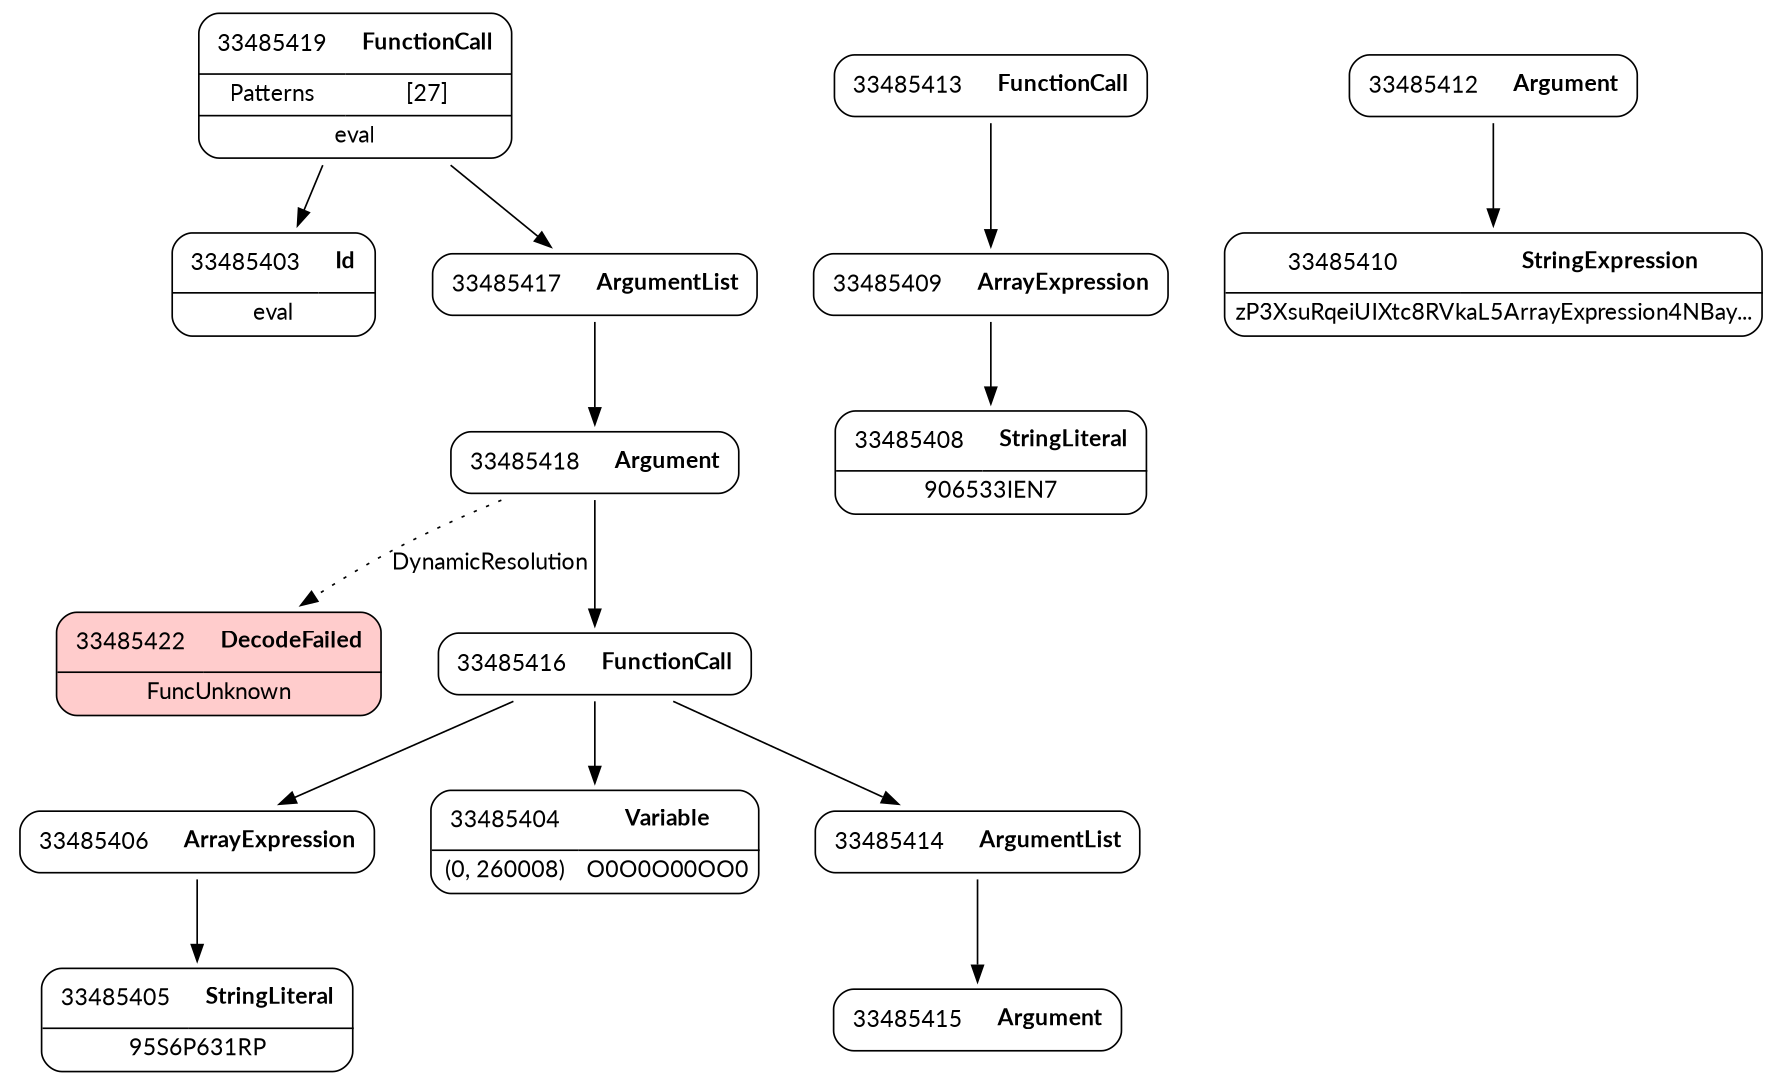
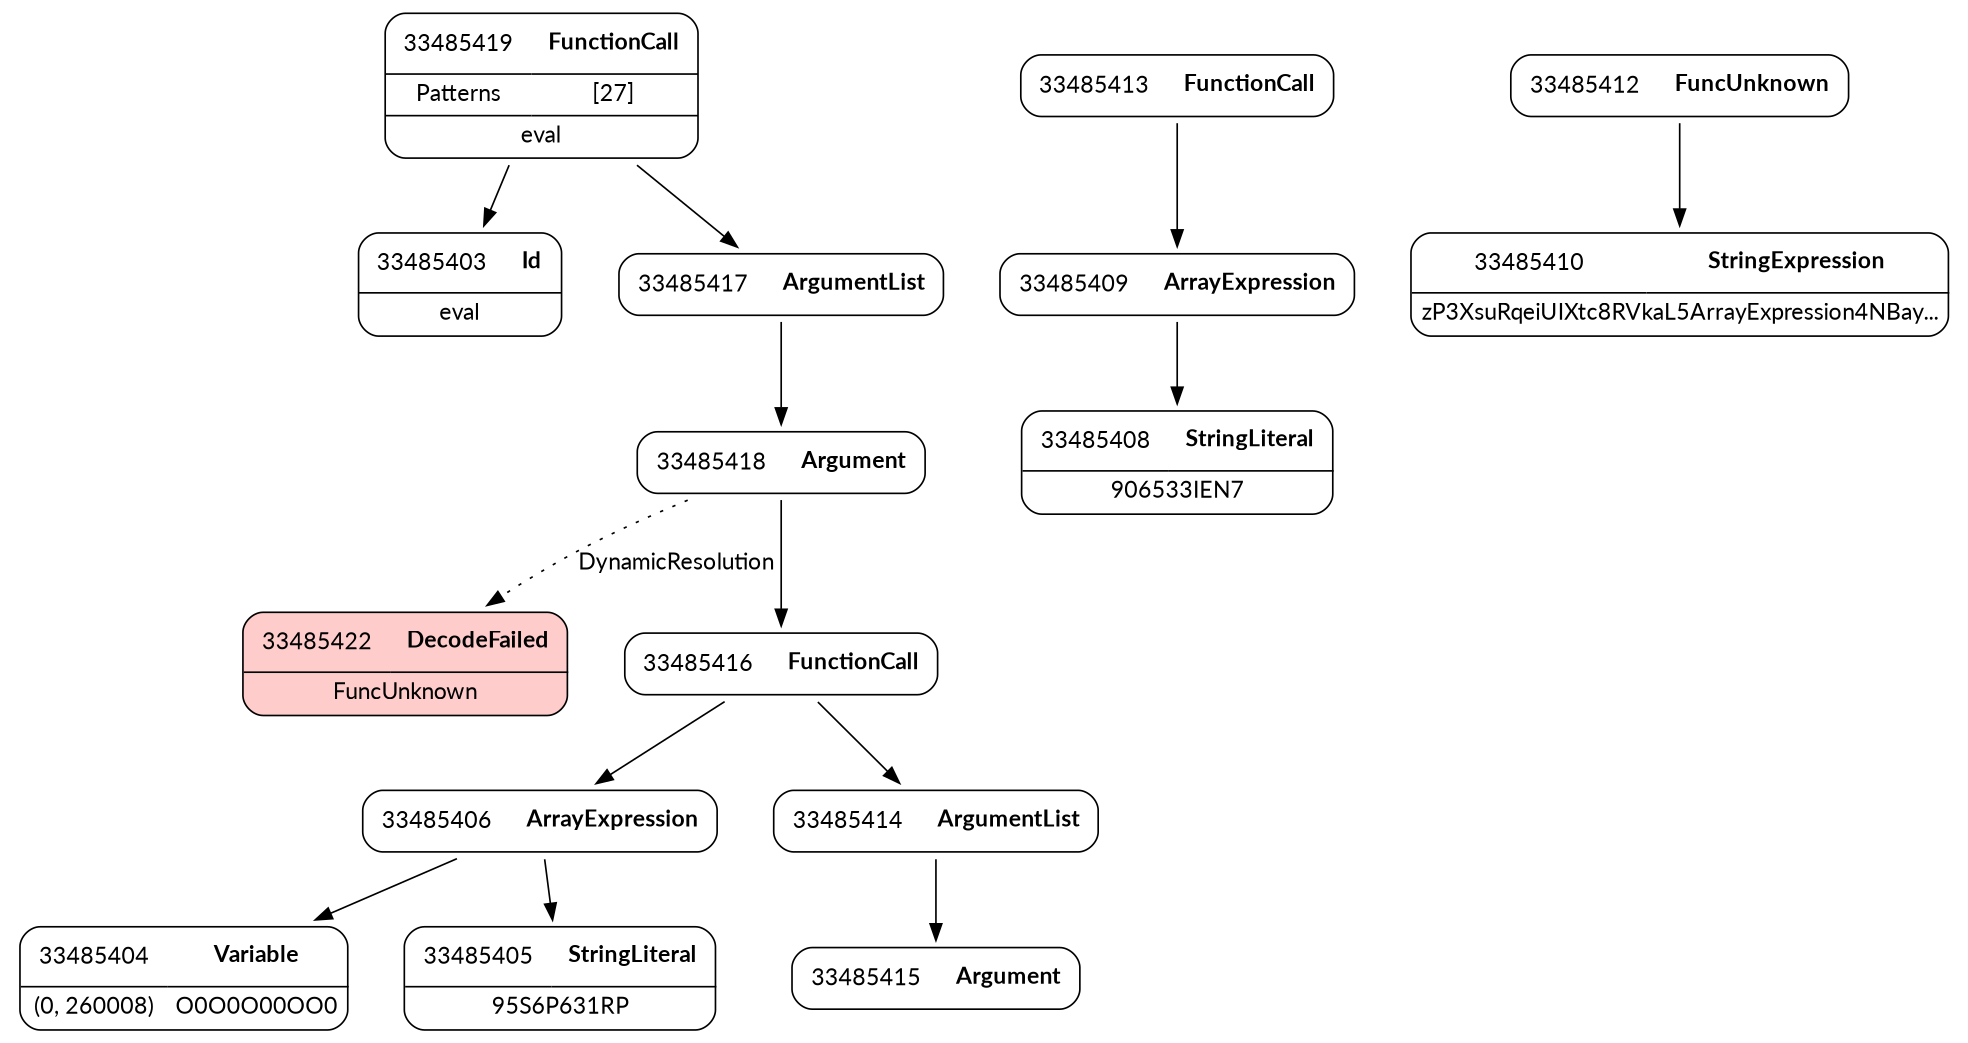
  digraph {
    fontname=Lato
    node [fontname=Lato shape=none]
    edge [fontname=Lato weight=2]
    n1 [label=<<TABLE border='1' cellspacing='0' cellpadding='10' style='rounded' ><TR><TD border='0'>33485406</TD><TD border='0'><B>ArrayExpression</B></TD></TR></TABLE>>]
    n2 [label=<<TABLE border='1' cellspacing='0' cellpadding='10' style='rounded' ><TR><TD border='0'>33485404</TD><TD border='0'><B>Variable</B></TD></TR><HR/><TR><TD border='0' cellpadding='5'>(0, 260008)</TD><TD border='0' cellpadding='5'>O0O0O00OO0</TD></TR></TABLE>>]
    n3 [label=<<TABLE border='1' cellspacing='0' cellpadding='10' style='rounded' ><TR><TD border='0'>33485405</TD><TD border='0'><B>StringLiteral</B></TD></TR><HR/><TR><TD border='0' cellpadding='5' colspan='2'>95S6P631RP</TD></TR></TABLE>>]
    n4 [label=<<TABLE border='1' cellspacing='0' cellpadding='10' style='rounded' ><TR><TD border='0'>33485403</TD><TD border='0'><B>Id</B></TD></TR><HR/><TR><TD border='0' cellpadding='5' colspan='2'>eval</TD></TR></TABLE>>]
    n5 [label=<<TABLE border='1' cellspacing='0' cellpadding='10' style='rounded' bgcolor='#FFCCCC' ><TR><TD border='0'>33485422</TD><TD border='0'><B>DecodeFailed</B></TD></TR><HR/><TR><TD border='0' cellpadding='5' colspan='2'>FuncUnknown</TD></TR></TABLE>>]
    n6 [label=<<TABLE border='1' cellspacing='0' cellpadding='10' style='rounded' ><TR><TD border='0'>33485418</TD><TD border='0'><B>Argument</B></TD></TR></TABLE>>]
    n7 [label=<<TABLE border='1' cellspacing='0' cellpadding='10' style='rounded' ><TR><TD border='0'>33485416</TD><TD border='0'><B>FunctionCall</B></TD></TR></TABLE>>]
    n8 [label=<<TABLE border='1' cellspacing='0' cellpadding='10' style='rounded' ><TR><TD border='0'>33485414</TD><TD border='0'><B>ArgumentList</B></TD></TR></TABLE>>]
    n9 [label=<<TABLE border='1' cellspacing='0' cellpadding='10' style='rounded' ><TR><TD border='0'>33485415</TD><TD border='0'><B>Argument</B></TD></TR></TABLE>>]
    n10 [label=<<TABLE border='1' cellspacing='0' cellpadding='10' style='rounded' ><TR><TD border='0'>33485419</TD><TD border='0'><B>FunctionCall</B></TD></TR><HR/><TR><TD border='0' cellpadding='5'>Patterns</TD><TD border='0' cellpadding='5'>[27]</TD></TR><HR/><TR><TD border='0' cellpadding='5' colspan='2'>eval</TD></TR></TABLE>>]
    n11 [label=<<TABLE border='1' cellspacing='0' cellpadding='10' style='rounded' ><TR><TD border='0'>33485417</TD><TD border='0'><B>ArgumentList</B></TD></TR></TABLE>>]
    n12 [label=<<TABLE border='1' cellspacing='0' cellpadding='10' style='rounded' ><TR><TD border='0'>33485413</TD><TD border='0'><B>FunctionCall</B></TD></TR></TABLE>>]
    n13 [label=<<TABLE border='1' cellspacing='0' cellpadding='10' style='rounded' ><TR><TD border='0'>33485409</TD><TD border='0'><B>ArrayExpression</B></TD></TR></TABLE>>]
    n14 [label=<<TABLE border='1' cellspacing='0' cellpadding='10' style='rounded' ><TR><TD border='0'>33485408</TD><TD border='0'><B>StringLiteral</B></TD></TR><HR/><TR><TD border='0' cellpadding='5' colspan='2'>906533IEN7</TD></TR></TABLE>>]
-   n15 [label=<<TABLE border='1' cellspacing='0' cellpadding='10' style='rounded' ><TR><TD border='0'>33485412</TD><TD border='0'><B>Argument</B></TD></TR></TABLE>>]
+   n15 [label=<<TABLE border='1' cellspacing='0' cellpadding='10' style='rounded' ><TR><TD border='0'>33485412</TD><TD border='0'><B>FuncUnknown</B></TD></TR></TABLE>>]
    n16 [label=<<TABLE border='1' cellspacing='0' cellpadding='10' style='rounded' ><TR><TD border='0'>33485410</TD><TD border='0'><B>StringExpression</B></TD></TR><HR/><TR><TD border='0' cellpadding='5' colspan='2'>zP3XsuRqeiUIXtc8RVkaL5ArrayExpression4NBay...</TD></TR></TABLE>>]
-   n7 -> n2
+   n1 -> n2
    n1 -> n3
    n6 -> n5 [label=DynamicResolution style=dotted weight=""]
    n6 -> n7
    n7 -> n1
    n7 -> n8
    n8 -> n9
    n10 -> n4
    n10 -> n11
    n11 -> n6
    n12 -> n13
    n13 -> n14
    n15 -> n16
  }
